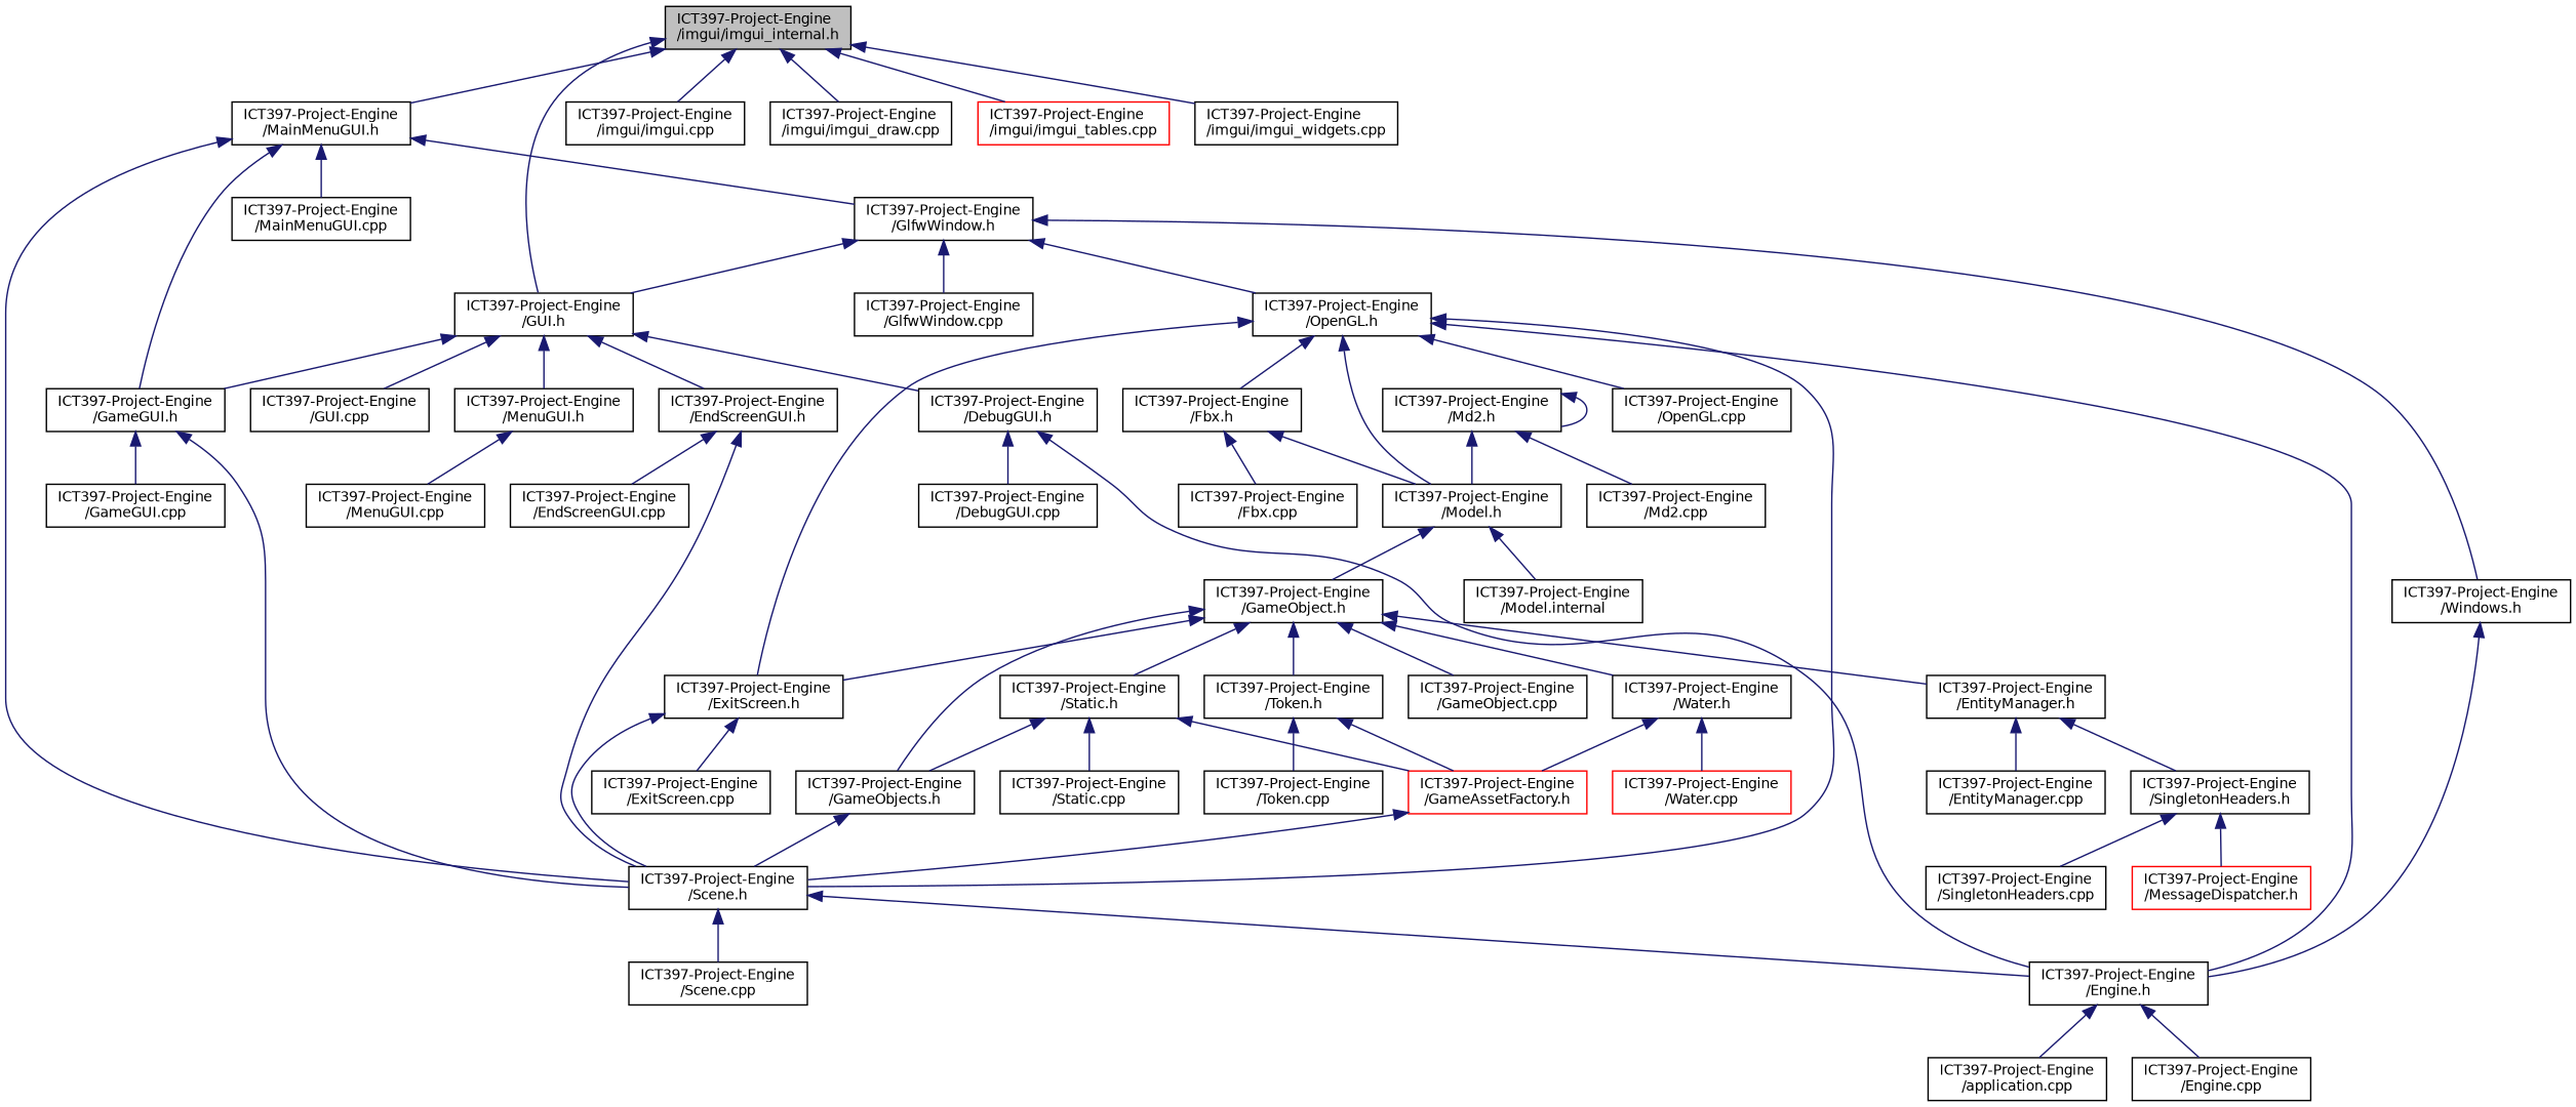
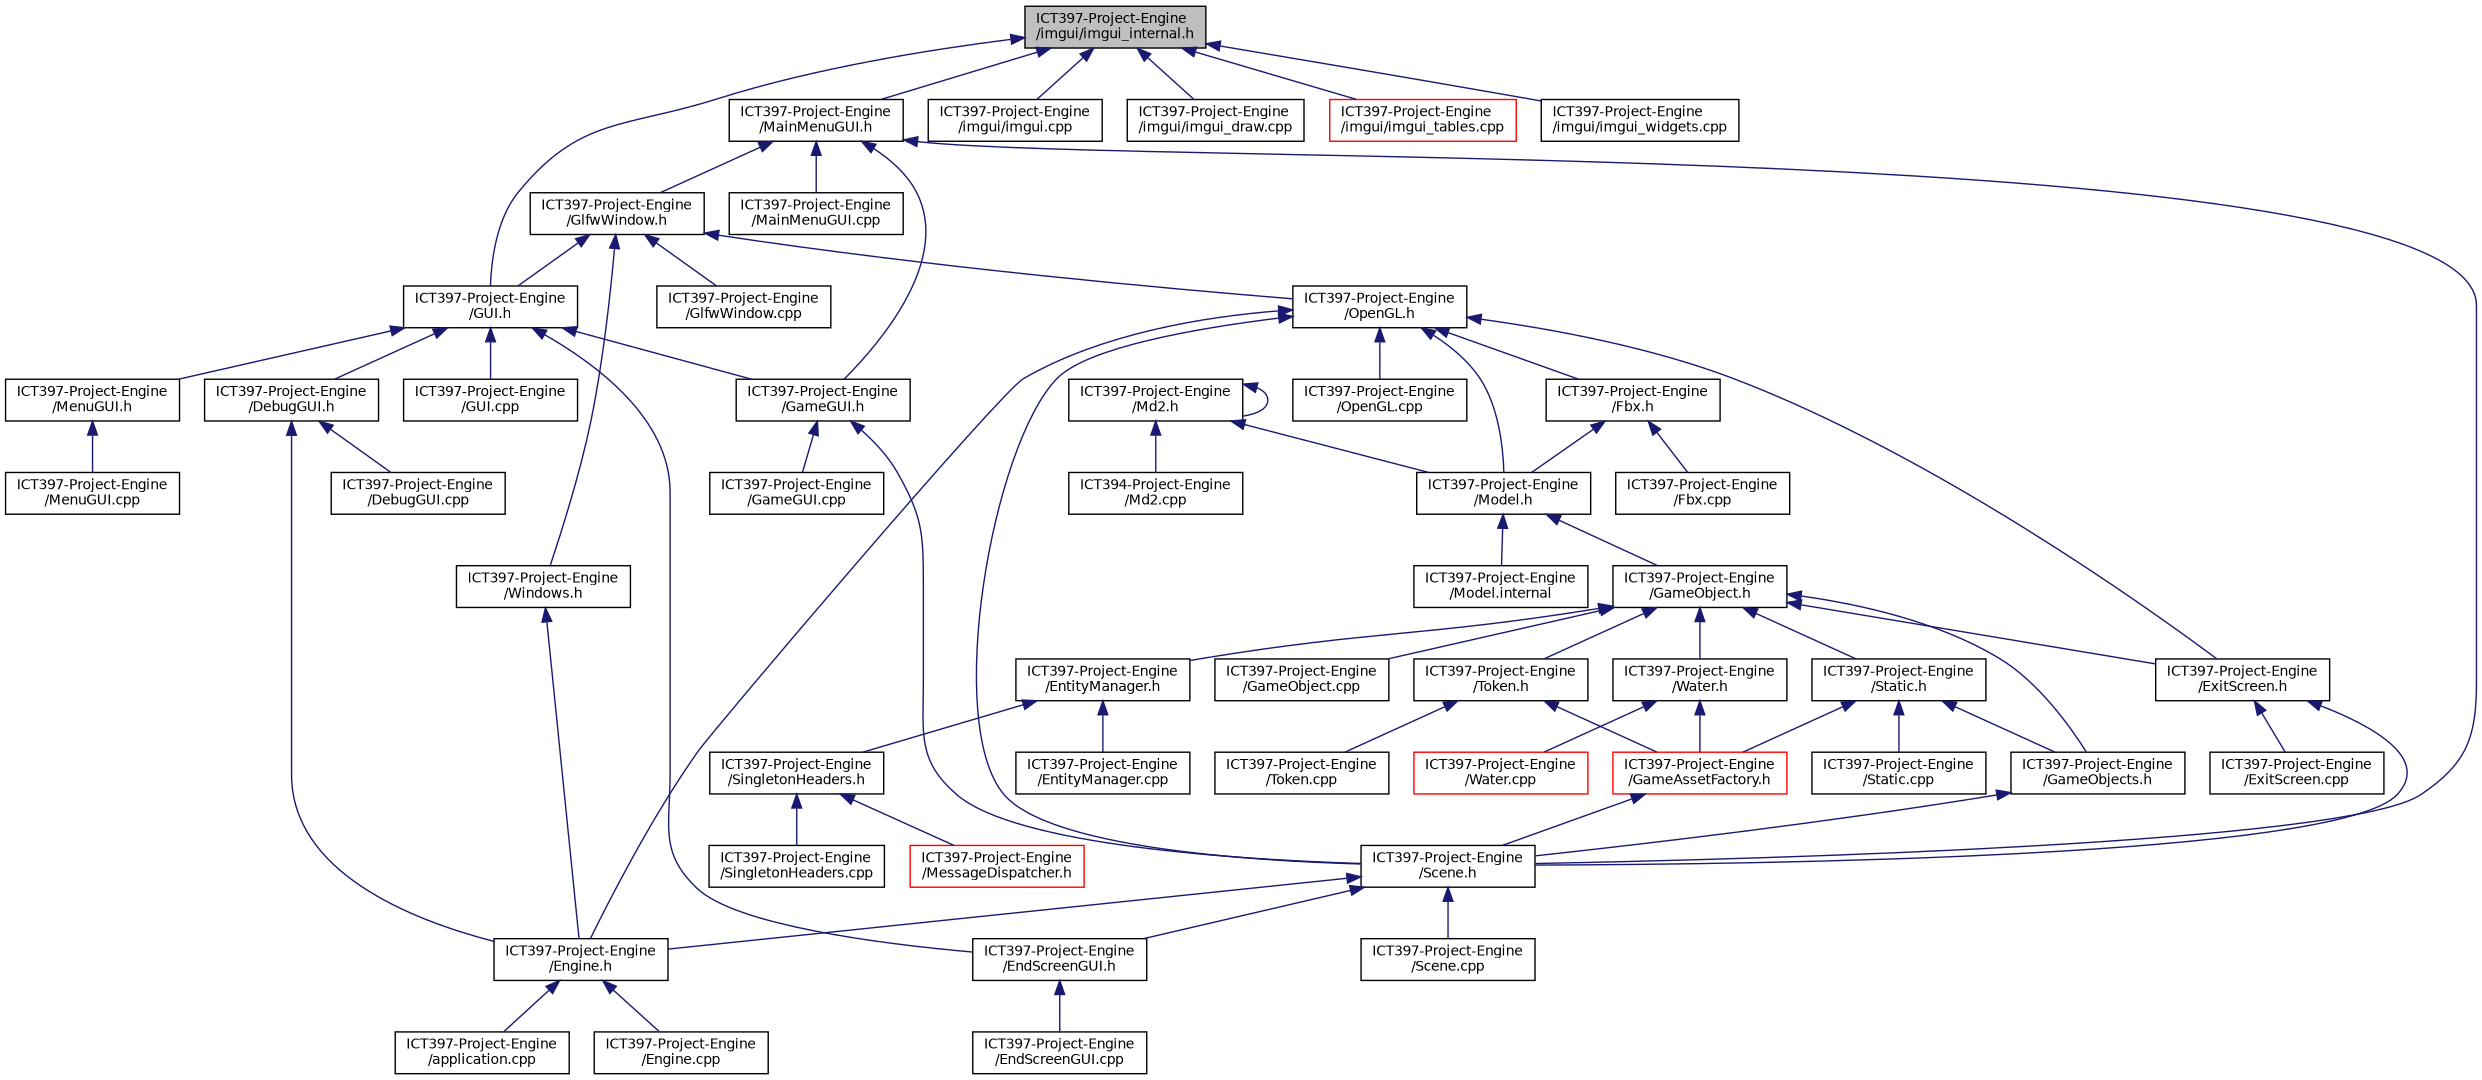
  digraph {
    node [color=black fillcolor=white fontname=Helvetica fontsize=10 shape=record style=filled]
    edge [color=midnightblue dir=back fontname=Helvetica fontsize=10 labelfontname=Helvetica labelfontsize=10 style=solid]
    n1 [fillcolor=grey75 fontcolor=black height=0.2 label="ICT397-Project-Engine\l/imgui/imgui_internal.h" width=0.4]
    n2 [height=0.2 label="ICT397-Project-Engine\l/GUI.h" width=0.4]
    n3 [height=0.2 label="ICT397-Project-Engine\l/imgui/imgui.cpp" width=0.4]
    n4 [height=0.2 label="ICT397-Project-Engine\l/imgui/imgui_draw.cpp" width=0.4]
    n5 [color=red height=0.2 label="ICT397-Project-Engine\l/imgui/imgui_tables.cpp" width=0.4]
    n6 [height=0.2 label="ICT397-Project-Engine\l/imgui/imgui_widgets.cpp" width=0.4]
    n7 [height=0.2 label="ICT397-Project-Engine\l/MainMenuGUI.h" width=0.4]
    n8 [height=0.2 label="ICT397-Project-Engine\l/DebugGUI.h" width=0.4]
    n9 [height=0.2 label="ICT397-Project-Engine\l/EndScreenGUI.h" width=0.4]
    n10 [height=0.2 label="ICT397-Project-Engine\l/GameGUI.h" width=0.4]
    n11 [height=0.2 label="ICT397-Project-Engine\l/GUI.cpp" width=0.4]
    n12 [height=0.2 label="ICT397-Project-Engine\l/MenuGUI.h" width=0.4]
    n13 [height=0.2 label="ICT397-Project-Engine\l/Scene.h" width=0.4]
    n14 [height=0.2 label="ICT397-Project-Engine\l/GlfwWindow.h" width=0.4]
    n15 [height=0.2 label="ICT397-Project-Engine\l/MainMenuGUI.cpp" width=0.4]
    n16 [height=0.2 label="ICT397-Project-Engine\l/DebugGUI.cpp" width=0.4]
    n17 [height=0.2 label="ICT397-Project-Engine\l/Engine.h" width=0.4]
    n18 [height=0.2 label="ICT397-Project-Engine\l/EndScreenGUI.cpp" width=0.4]
    n19 [height=0.2 label="ICT397-Project-Engine\l/GameGUI.cpp" width=0.4]
    n20 [height=0.2 label="ICT397-Project-Engine\l/MenuGUI.cpp" width=0.4]
    n21 [height=0.2 label="ICT397-Project-Engine\l/application.cpp" width=0.4]
    n22 [height=0.2 label="ICT397-Project-Engine\l/Engine.cpp" width=0.4]
    n23 [height=0.2 label="ICT397-Project-Engine\l/Scene.cpp" width=0.4]
    n24 [height=0.2 label="ICT397-Project-Engine\l/GlfwWindow.cpp" width=0.4]
    n25 [height=0.2 label="ICT397-Project-Engine\l/OpenGL.h" width=0.4]
    n26 [height=0.2 label="ICT397-Project-Engine\l/Windows.h" width=0.4]
    n27 [height=0.2 label="ICT397-Project-Engine\l/ExitScreen.h" width=0.4]
    n28 [height=0.2 label="ICT397-Project-Engine\l/Fbx.h" width=0.4]
    n29 [height=0.2 label="ICT397-Project-Engine\l/Model.h" width=0.4]
    n30 [height=0.2 label="ICT397-Project-Engine\l/OpenGL.cpp" width=0.4]
    n31 [height=0.2 label="ICT397-Project-Engine\l/ExitScreen.cpp" width=0.4]
    n32 [height=0.2 label="ICT397-Project-Engine\l/Fbx.cpp" width=0.4]
    n33 [height=0.2 label="ICT397-Project-Engine\l/GameObject.h" width=0.4]
    n34 [height=0.2 label="ICT397-Project-Engine\l/Model.internal" width=0.4]
    n35 [height=0.2 label="ICT397-Project-Engine\l/Md2.h" width=0.4]
-   n36 [height=0.2 label="ICT397-Project-Engine\l/Md2.cpp" width=0.4]
+   n36 [height=0.2 label="ICT394-Project-Engine\l/Md2.cpp" width=0.4]
    n37 [height=0.2 label="ICT397-Project-Engine\l/EntityManager.h" width=0.4]
    n38 [height=0.2 label="ICT397-Project-Engine\l/GameObject.cpp" width=0.4]
    n39 [height=0.2 label="ICT397-Project-Engine\l/GameObjects.h" width=0.4]
    n40 [height=0.2 label="ICT397-Project-Engine\l/Static.h" width=0.4]
    n41 [height=0.2 label="ICT397-Project-Engine\l/Token.h" width=0.4]
    n42 [height=0.2 label="ICT397-Project-Engine\l/Water.h" width=0.4]
    n43 [height=0.2 label="ICT397-Project-Engine\l/EntityManager.cpp" width=0.4]
    n44 [height=0.2 label="ICT397-Project-Engine\l/SingletonHeaders.h" width=0.4]
    n45 [color=red height=0.2 label="ICT397-Project-Engine\l/GameAssetFactory.h" width=0.4]
    n46 [height=0.2 label="ICT397-Project-Engine\l/Static.cpp" width=0.4]
    n47 [height=0.2 label="ICT397-Project-Engine\l/Token.cpp" width=0.4]
    n48 [color=red height=0.2 label="ICT397-Project-Engine\l/Water.cpp" width=0.4]
    n49 [color=red height=0.2 label="ICT397-Project-Engine\l/MessageDispatcher.h" width=0.4]
    n50 [height=0.2 label="ICT397-Project-Engine\l/SingletonHeaders.cpp" width=0.4]
    n1 -> n2
    n1 -> n3
    n1 -> n4
    n1 -> n5
    n1 -> n6
    n1 -> n7
    n2 -> n8
    n2 -> n9
    n2 -> n10
    n2 -> n11
    n2 -> n12
    n7 -> n10
    n7 -> n13
    n7 -> n14
    n7 -> n15
    n8 -> n16
    n8 -> n17
-   n9 -> n13
+   n13 -> n9
    n9 -> n18
    n10 -> n13
    n10 -> n19
    n12 -> n20
    n13 -> n17
    n13 -> n23
    n14 -> n2
    n14 -> n24
    n14 -> n25
    n14 -> n26
    n17 -> n21
    n17 -> n22
    n25 -> n13
    n25 -> n17
    n25 -> n27
    n25 -> n28
    n25 -> n29
    n25 -> n30
    n26 -> n17
    n27 -> n13
    n27 -> n31
    n28 -> n29
    n28 -> n32
    n29 -> n33
    n29 -> n34
    n33 -> n27
    n33 -> n37
    n33 -> n38
    n33 -> n39
    n33 -> n40
    n33 -> n41
    n33 -> n42
    n35 -> n29
    n35 -> n35
    n35 -> n36
    n37 -> n43
    n37 -> n44
    n39 -> n13
    n40 -> n39
    n40 -> n45
    n40 -> n46
    n41 -> n45
    n41 -> n47
    n42 -> n45
    n42 -> n48
    n44 -> n49
    n44 -> n50
    n45 -> n13
  }
